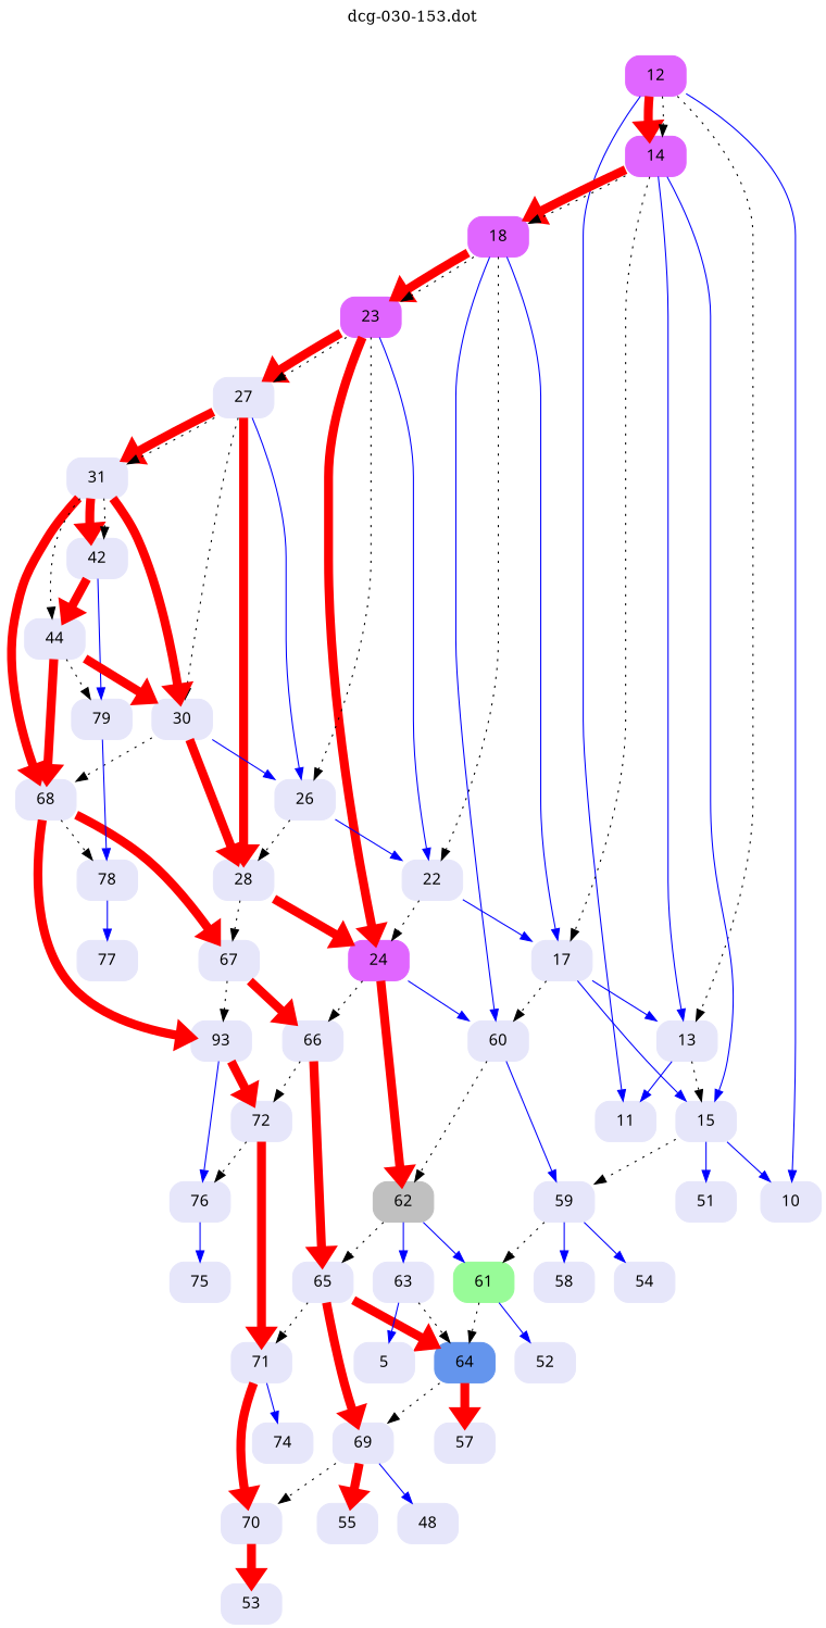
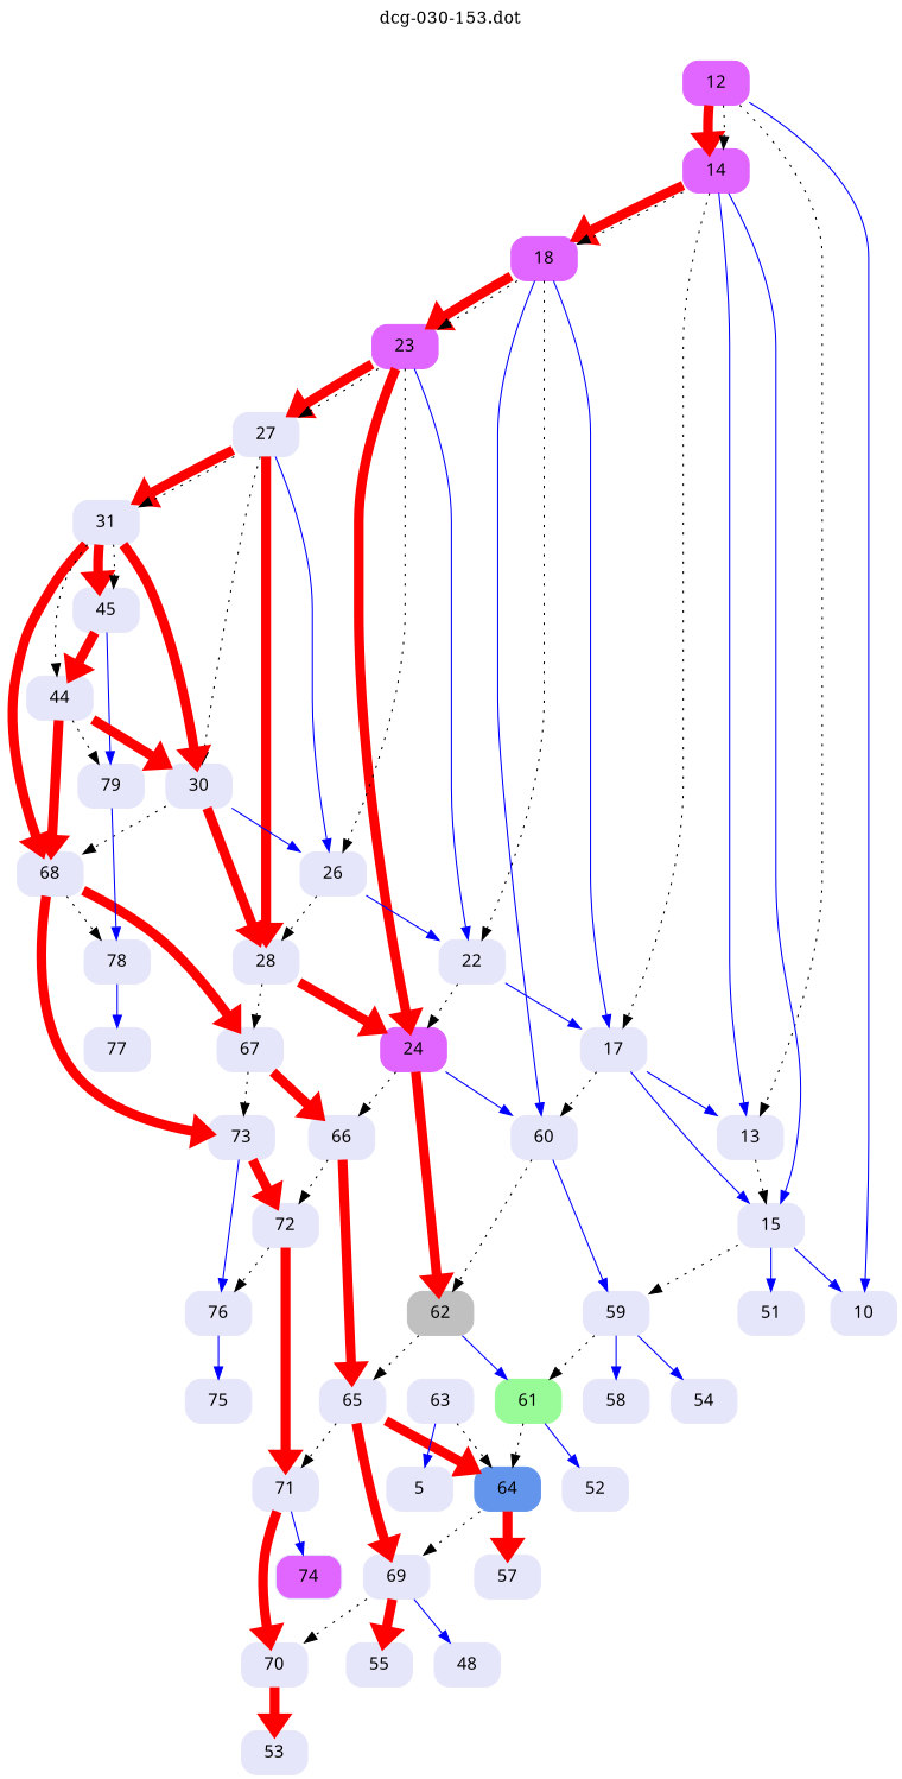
  digraph {
    label="dcg-030-153.dot"
    labelloc=t
    node [color=lavender fontname="sans-serif" shape=box style="rounded,filled"]
    n1 [color=mediumorchid1 label=12]
-   n2 [label=11]
    n3 [label=10]
    n4 [color=mediumorchid1 label=14]
    n5 [label=13]
    n6 [label=15]
    n7 [color=mediumorchid1 label=18]
    n8 [label=17]
    n9 [label=59]
    n10 [label=51]
    n11 [label=60]
    n12 [color=mediumorchid1 label=23]
    n13 [label=22]
    n14 [color=palegreen label=61]
    n15 [label=58]
    n16 [label=54]
    n17 [color=grey label=62]
    n18 [color=mediumorchid1 label=24]
    n19 [label=27]
    n20 [label=26]
    n21 [label=65]
    n22 [label=63]
    n23 [label=66]
    n24 [label=28]
    n25 [label=31]
    n26 [label=30]
    n27 [label=72]
    n28 [label=67]
    n29 [label=68]
-   n30 [label=42]
+   n30 [label=45]
    n31 [label=44]
-   n32 [label=93]
+   n32 [label=73]
    n33 [label=78]
    n34 [label=79]
    n35 [label=77]
    n36 [label=76]
    n37 [label=71]
    n38 [label=75]
    n39 [label=70]
-   n40 [label=74]
+   n40 [label=74 fillcolor=mediumorchid1]
    n41 [label=53]
    n42 [color=cornflowerblue label=64]
    n43 [label=69]
    n44 [label=57]
    n45 [label=48]
    n46 [label=55]
    n47 [label=52]
    n48 [label=5]
-   n1 -> n2 [color=blue penwidth=1]
    n1 -> n3 [color=blue penwidth=1]
    n1 -> n4 [color=red penwidth=8]
    n1 -> n4 [style=dotted]
    n1 -> n5 [style=dotted]
    n4 -> n5 [color=blue penwidth=1]
    n4 -> n6 [color=blue penwidth=1]
    n4 -> n7 [color=red penwidth=8]
    n4 -> n7 [style=dotted]
    n4 -> n8 [style=dotted]
-   n5 -> n2 [color=blue penwidth=1]
    n5 -> n6 [style=dotted]
    n6 -> n3 [color=blue penwidth=1]
    n6 -> n9 [style=dotted]
    n6 -> n10 [color=blue penwidth=1]
    n7 -> n8 [color=blue penwidth=1]
    n7 -> n11 [color=blue penwidth=1]
    n7 -> n12 [color=red penwidth=8]
    n7 -> n12 [style=dotted]
    n7 -> n13 [style=dotted]
    n8 -> n5 [color=blue penwidth=1]
    n8 -> n6 [color=blue penwidth=1]
    n8 -> n11 [style=dotted]
    n9 -> n14 [style=dotted]
    n9 -> n15 [color=blue penwidth=1]
    n9 -> n16 [color=blue penwidth=1]
    n11 -> n9 [color=blue penwidth=1]
    n11 -> n17 [style=dotted]
    n12 -> n13 [color=blue penwidth=1]
    n12 -> n18 [color=red penwidth=8]
    n12 -> n19 [color=red penwidth=8]
    n12 -> n19 [style=dotted]
    n12 -> n20 [style=dotted]
    n13 -> n8 [color=blue penwidth=1]
    n13 -> n18 [style=dotted]
    n14 -> n42 [style=dotted]
    n14 -> n47 [color=blue penwidth=1]
    n17 -> n14 [color=blue penwidth=1]
    n17 -> n21 [style=dotted]
-   n17 -> n22 [color=blue penwidth=1]
    n18 -> n11 [color=blue penwidth=1]
    n18 -> n17 [color=red penwidth=8]
    n18 -> n23 [style=dotted]
    n19 -> n20 [color=blue penwidth=1]
    n19 -> n24 [color=red penwidth=8]
    n19 -> n25 [color=red penwidth=8]
    n19 -> n25 [style=dotted]
    n19 -> n26 [style=dotted]
    n20 -> n13 [color=blue penwidth=1]
    n20 -> n24 [style=dotted]
    n21 -> n37 [style=dotted]
    n21 -> n42 [color=red penwidth=8]
    n21 -> n43 [color=red penwidth=8]
    n22 -> n42 [style=dotted]
    n22 -> n48 [color=blue penwidth=1]
    n23 -> n21 [color=red penwidth=8]
    n23 -> n27 [style=dotted]
    n24 -> n18 [color=red penwidth=8]
    n24 -> n28 [style=dotted]
    n25 -> n26 [color=red penwidth=8]
    n25 -> n29 [color=red penwidth=8]
    n25 -> n30 [color=red penwidth=8]
    n25 -> n30 [style=dotted]
    n25 -> n31 [style=dotted]
    n26 -> n20 [color=blue penwidth=1]
    n26 -> n24 [color=red penwidth=8]
    n26 -> n29 [style=dotted]
    n27 -> n36 [style=dotted]
    n27 -> n37 [color=red penwidth=8]
    n28 -> n23 [color=red penwidth=8]
    n28 -> n32 [style=dotted]
    n29 -> n28 [color=red penwidth=8]
    n29 -> n32 [color=red penwidth=8]
    n29 -> n33 [style=dotted]
    n30 -> n31 [color=red penwidth=8]
    n30 -> n34 [color=blue penwidth=1]
    n31 -> n26 [color=red penwidth=8]
    n31 -> n29 [color=red penwidth=8]
    n31 -> n34 [style=dotted]
    n32 -> n27 [color=red penwidth=8]
    n32 -> n36 [color=blue penwidth=1]
    n33 -> n35 [color=blue penwidth=1]
    n34 -> n33 [color=blue penwidth=1]
    n36 -> n38 [color=blue penwidth=1]
    n37 -> n39 [color=red penwidth=8]
    n37 -> n40 [color=blue penwidth=1]
    n39 -> n41 [color=red penwidth=8]
    n42 -> n43 [style=dotted]
    n42 -> n44 [color=red penwidth=8]
    n43 -> n39 [style=dotted]
    n43 -> n45 [color=blue penwidth=1]
    n43 -> n46 [color=red penwidth=8]
  }
